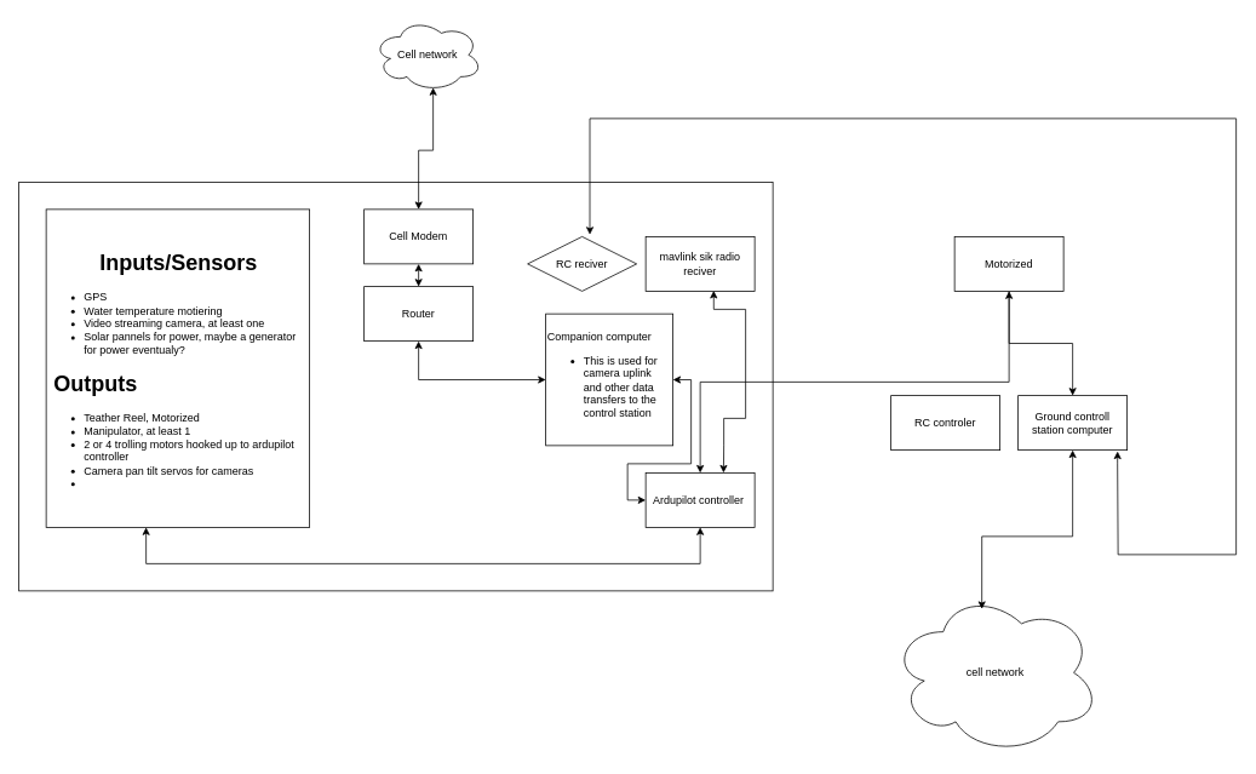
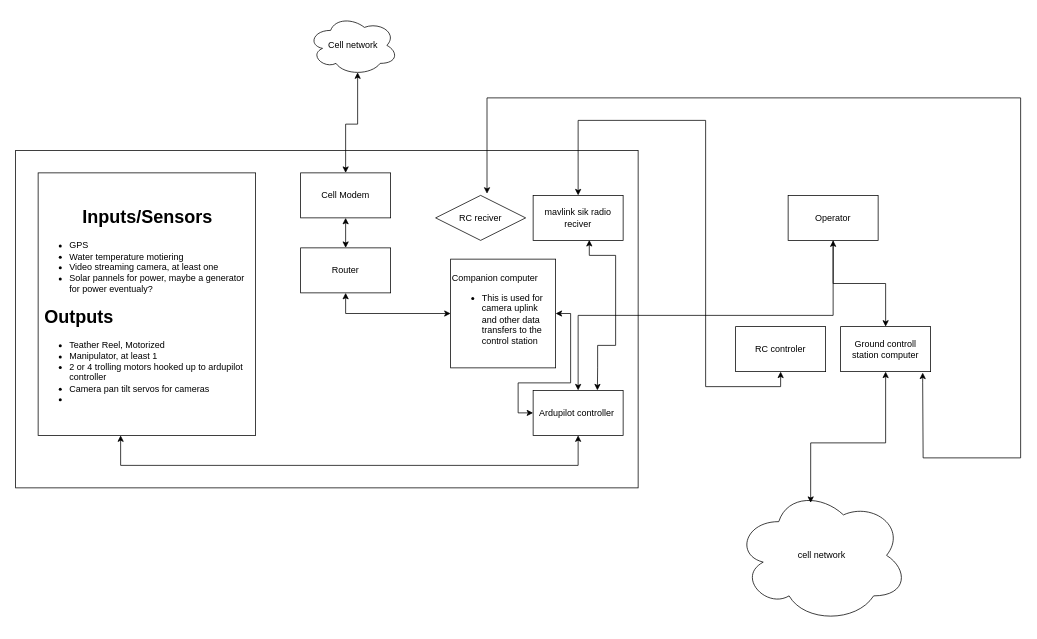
  <mxCell id="0" />
  <mxCell id="1" parent="0" />
  <mxCell id="2" value="" style="rounded=0;whiteSpace=wrap;html=1;fillColor=none;" parent="1" vertex="1"><mxGeometry x="20" y="200" width="830" height="450" as="geometry" /></mxCell>
  <mxCell id="3" style="edgeStyle=orthogonalEdgeStyle;rounded=0;orthogonalLoop=1;jettySize=auto;html=1;exitX=0.912;exitY=1.022;exitDx=0;exitDy=0;entryX=0.571;entryY=-0.037;entryDx=0;entryDy=0;exitPerimeter=0;startArrow=classic;startFill=1;entryPerimeter=0;" parent="1" source="4" target="21" edge="1"><mxGeometry relative="1" as="geometry"><mxPoint x="570" y="280" as="targetPoint" /><Array as="points"><mxPoint x="1229" y="510" /><mxPoint x="1230" y="610" /><mxPoint x="1360" y="610" /><mxPoint x="1360" y="130" /><mxPoint x="649" y="130" /><mxPoint x="649" y="258" /></Array><mxPoint x="1211.24" y="513.56" as="sourcePoint" /></mxGeometry></mxCell>
  <mxCell id="4" value="Ground controll station computer" style="rounded=0;whiteSpace=wrap;html=1;" parent="1" vertex="1"><mxGeometry x="1120" y="435" width="120" height="60" as="geometry" /></mxCell>
  <mxCell id="5" style="edgeStyle=orthogonalEdgeStyle;rounded=0;orthogonalLoop=1;jettySize=auto;html=1;exitX=0.5;exitY=1;exitDx=0;exitDy=0;" parent="1" source="7" target="16" edge="1"><mxGeometry relative="1" as="geometry" /></mxCell>
  <mxCell id="6" style="edgeStyle=orthogonalEdgeStyle;rounded=0;orthogonalLoop=1;jettySize=auto;html=1;exitX=0.5;exitY=1;exitDx=0;exitDy=0;startArrow=classic;startFill=1;" parent="1" source="7" target="4" edge="1"><mxGeometry relative="1" as="geometry" /></mxCell>
- <mxCell id="7" value="Motorized" style="rounded=0;whiteSpace=wrap;html=1;" parent="1" vertex="1"><mxGeometry x="1050" y="260" width="120" height="60" as="geometry" /></mxCell>
+ <mxCell id="7" value="Operator" style="rounded=0;whiteSpace=wrap;html=1;" parent="1" vertex="1"><mxGeometry x="1050" y="260" width="120" height="60" as="geometry" /></mxCell>
+ <mxCell id="8" style="edgeStyle=orthogonalEdgeStyle;rounded=0;orthogonalLoop=1;jettySize=auto;html=1;exitX=0.5;exitY=1;exitDx=0;exitDy=0;entryX=0.5;entryY=0;entryDx=0;entryDy=0;startArrow=classic;startFill=1;" parent="1" source="9" target="15" edge="1"><mxGeometry relative="1" as="geometry"><mxPoint x="670" y="150" as="targetPoint" /><Array as="points"><mxPoint x="1040" y="515" /><mxPoint x="940" y="515" /><mxPoint x="940" y="160" /><mxPoint x="770" y="160" /></Array></mxGeometry></mxCell>
  <mxCell id="9" value="RC controler" style="rounded=0;whiteSpace=wrap;html=1;" parent="1" vertex="1"><mxGeometry x="980" y="435" width="120" height="60" as="geometry" /></mxCell>
  <mxCell id="10" value="cell network" style="ellipse;shape=cloud;whiteSpace=wrap;html=1;" parent="1" vertex="1"><mxGeometry x="980" y="650" width="230" height="180" as="geometry" /></mxCell>
  <mxCell id="11" style="edgeStyle=orthogonalEdgeStyle;rounded=0;orthogonalLoop=1;jettySize=auto;html=1;exitX=0.5;exitY=1;exitDx=0;exitDy=0;entryX=0.435;entryY=0.111;entryDx=0;entryDy=0;entryPerimeter=0;startArrow=classic;startFill=1;" parent="1" source="4" target="10" edge="1"><mxGeometry relative="1" as="geometry"><Array as="points"><mxPoint x="1180" y="590" /><mxPoint x="1080" y="590" /></Array></mxGeometry></mxCell>
  <mxCell id="12" value="Cell network" style="ellipse;shape=cloud;whiteSpace=wrap;html=1;" parent="1" vertex="1"><mxGeometry x="410" y="20" width="120" height="80" as="geometry" /></mxCell>
  <mxCell id="13" style="edgeStyle=orthogonalEdgeStyle;rounded=0;orthogonalLoop=1;jettySize=auto;html=1;exitX=0.55;exitY=0.95;exitDx=0;exitDy=0;exitPerimeter=0;entryX=0.5;entryY=0;entryDx=0;entryDy=0;startArrow=classic;startFill=1;" parent="1" source="12" target="23" edge="1"><mxGeometry relative="1" as="geometry" /></mxCell>
  <mxCell id="14" style="edgeStyle=orthogonalEdgeStyle;rounded=0;orthogonalLoop=1;jettySize=auto;html=1;exitX=0.624;exitY=0.992;exitDx=0;exitDy=0;entryX=0.714;entryY=-0.001;entryDx=0;entryDy=0;startArrow=classic;startFill=1;exitPerimeter=0;entryPerimeter=0;" parent="1" source="15" target="16" edge="1"><mxGeometry relative="1" as="geometry"><Array as="points"><mxPoint x="785" y="340" /><mxPoint x="820" y="340" /><mxPoint x="820" y="460" /><mxPoint x="796" y="460" /><mxPoint x="796" y="490" /></Array></mxGeometry></mxCell>
  <mxCell id="15" value="mavlink sik radio reciver" style="rounded=0;whiteSpace=wrap;html=1;" parent="1" vertex="1"><mxGeometry x="710" y="260" width="120" height="60" as="geometry" /></mxCell>
  <mxCell id="16" value="Ardupilot controller&amp;nbsp;" style="rounded=0;whiteSpace=wrap;html=1;" parent="1" vertex="1"><mxGeometry x="710" y="520" width="120" height="60" as="geometry" /></mxCell>
  <mxCell id="17" style="edgeStyle=orthogonalEdgeStyle;rounded=0;orthogonalLoop=1;jettySize=auto;html=1;exitX=1;exitY=0.5;exitDx=0;exitDy=0;entryX=0;entryY=0.5;entryDx=0;entryDy=0;startArrow=classic;startFill=1;" parent="1" source="18" target="16" edge="1"><mxGeometry relative="1" as="geometry" /></mxCell>
  <mxCell id="18" value="Companion computer&lt;br&gt;&lt;ul&gt;&lt;li&gt;This is used for camera uplink and other data transfers to the control station&lt;/li&gt;&lt;/ul&gt;" style="rounded=0;whiteSpace=wrap;html=1;align=left;" parent="1" vertex="1"><mxGeometry x="600" y="345" width="140" height="145" as="geometry" /></mxCell>
  <mxCell id="19" style="edgeStyle=orthogonalEdgeStyle;rounded=0;orthogonalLoop=1;jettySize=auto;html=1;exitX=0.5;exitY=1;exitDx=0;exitDy=0;entryX=0;entryY=0.5;entryDx=0;entryDy=0;startArrow=classic;startFill=1;" parent="1" source="20" target="18" edge="1"><mxGeometry relative="1" as="geometry" /></mxCell>
- <mxCell id="20" value="Router" style="rounded=0;whiteSpace=wrap;html=1;" parent="1" vertex="1"><mxGeometry x="400" y="315" width="120" height="60" as="geometry" /></mxCell>
+ <mxCell id="20" value="Router" style="rounded=0;whiteSpace=wrap;html=1;" parent="1" vertex="1"><mxGeometry x="400" y="330" width="120" height="60" as="geometry" /></mxCell>
  <mxCell id="21" value="RC reciver" style="rhombus;whiteSpace=wrap;html=1;" parent="1" vertex="1"><mxGeometry x="580" y="260" width="120" height="60" as="geometry" /></mxCell>
  <mxCell id="22" style="edgeStyle=orthogonalEdgeStyle;rounded=0;orthogonalLoop=1;jettySize=auto;html=1;exitX=0.5;exitY=1;exitDx=0;exitDy=0;entryX=0.5;entryY=0;entryDx=0;entryDy=0;startArrow=classic;startFill=1;" edge="1" parent="1" source="23" target="20"><mxGeometry relative="1" as="geometry" /></mxCell>
  <mxCell id="23" value="Cell Modem" style="rounded=0;whiteSpace=wrap;html=1;" parent="1" vertex="1"><mxGeometry x="400" y="230" width="120" height="60" as="geometry" /></mxCell>
  <mxCell id="24" style="edgeStyle=orthogonalEdgeStyle;rounded=0;orthogonalLoop=1;jettySize=auto;html=1;entryX=0.5;entryY=1;entryDx=0;entryDy=0;startArrow=classic;startFill=1;" edge="1" parent="1" source="25" target="16"><mxGeometry relative="1" as="geometry"><Array as="points"><mxPoint x="160" y="620" /><mxPoint x="770" y="620" /></Array></mxGeometry></mxCell>
  <mxCell id="25" value="&lt;h1 style=&quot;text-align: center;&quot;&gt;&lt;span style=&quot;background-color: initial;&quot;&gt;Inputs/Sensors&lt;/span&gt;&lt;/h1&gt;&lt;div&gt;&lt;ul&gt;&lt;li&gt;&lt;span style=&quot;background-color: initial;&quot;&gt;GPS&lt;/span&gt;&lt;/li&gt;&lt;li&gt;Water temperature motiering&lt;/li&gt;&lt;li&gt;Video streaming camera, at least one&lt;/li&gt;&lt;li&gt;Solar pannels for power, maybe a generator for power eventualy?&lt;/li&gt;&lt;/ul&gt;&lt;h1&gt;&amp;nbsp;Outputs&lt;/h1&gt;&lt;/div&gt;&lt;div&gt;&lt;ul&gt;&lt;li&gt;Teather Reel, Motorized&lt;/li&gt;&lt;li&gt;Manipulator, at least 1&lt;/li&gt;&lt;li&gt;2 or 4 trolling motors hooked up to ardupilot controller&lt;/li&gt;&lt;li&gt;Camera pan tilt servos for cameras&lt;/li&gt;&lt;li&gt;&lt;br&gt;&lt;/li&gt;&lt;/ul&gt;&lt;/div&gt;" style="rounded=0;whiteSpace=wrap;html=1;align=left;" parent="1" vertex="1"><mxGeometry x="50" y="230" width="290" height="350" as="geometry" /></mxCell>
